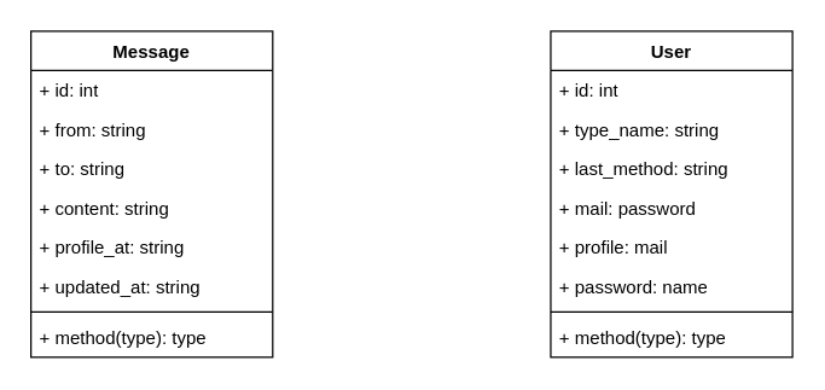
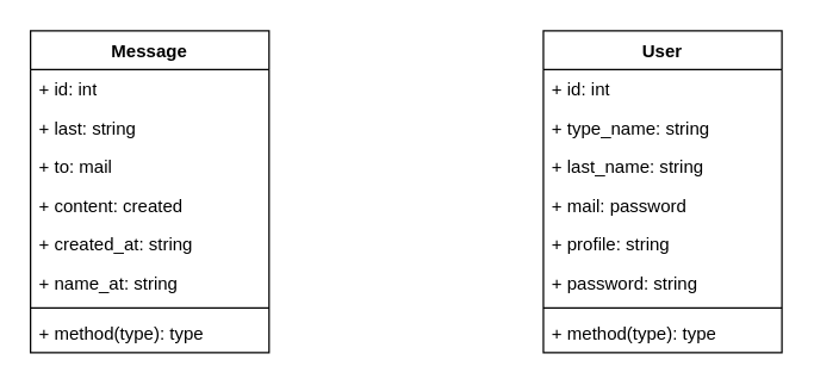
  <mxCell id="0" />
  <mxCell id="1" parent="0" />
  <mxCell id="2" value="User" style="swimlane;fontStyle=1;align=center;verticalAlign=top;childLayout=stackLayout;horizontal=1;startSize=26;horizontalStack=0;resizeParent=1;resizeParentMax=0;resizeLast=0;collapsible=1;marginBottom=0;whiteSpace=wrap;html=1;" vertex="1" parent="1"><mxGeometry x="364" y="20" width="160" height="216" as="geometry" /></mxCell>
  <mxCell id="3" value="&lt;div&gt;+ id: int&lt;/div&gt;" style="text;strokeColor=none;fillColor=none;align=left;verticalAlign=top;spacingLeft=4;spacingRight=4;overflow=hidden;rotatable=0;points=[[0,0.5],[1,0.5]];portConstraint=eastwest;whiteSpace=wrap;html=1;" vertex="1" parent="2"><mxGeometry y="26" width="160" height="26" as="geometry" /></mxCell>
  <mxCell id="4" value="&lt;div&gt;+ type_name: string&lt;br&gt;&lt;/div&gt;" style="text;strokeColor=none;fillColor=none;align=left;verticalAlign=top;spacingLeft=4;spacingRight=4;overflow=hidden;rotatable=0;points=[[0,0.5],[1,0.5]];portConstraint=eastwest;whiteSpace=wrap;html=1;" vertex="1" parent="2"><mxGeometry y="52" width="160" height="26" as="geometry" /></mxCell>
- <mxCell id="5" value="&lt;div&gt;+ last_method: string&lt;br&gt;&lt;/div&gt;" style="text;strokeColor=none;fillColor=none;align=left;verticalAlign=top;spacingLeft=4;spacingRight=4;overflow=hidden;rotatable=0;points=[[0,0.5],[1,0.5]];portConstraint=eastwest;whiteSpace=wrap;html=1;" vertex="1" parent="2"><mxGeometry y="78" width="160" height="26" as="geometry" /></mxCell>
+ <mxCell id="5" value="&lt;div&gt;+ last_name: string&lt;br&gt;&lt;/div&gt;" style="text;strokeColor=none;fillColor=none;align=left;verticalAlign=top;spacingLeft=4;spacingRight=4;overflow=hidden;rotatable=0;points=[[0,0.5],[1,0.5]];portConstraint=eastwest;whiteSpace=wrap;html=1;" vertex="1" parent="2"><mxGeometry y="78" width="160" height="26" as="geometry" /></mxCell>
  <mxCell id="6" value="&lt;div&gt;+ mail: password&lt;br&gt;&lt;/div&gt;" style="text;strokeColor=none;fillColor=none;align=left;verticalAlign=top;spacingLeft=4;spacingRight=4;overflow=hidden;rotatable=0;points=[[0,0.5],[1,0.5]];portConstraint=eastwest;whiteSpace=wrap;html=1;" vertex="1" parent="2"><mxGeometry y="104" width="160" height="26" as="geometry" /></mxCell>
- <mxCell id="7" value="&lt;div&gt;+ profile: mail&lt;br&gt;&lt;/div&gt;" style="text;strokeColor=none;fillColor=none;align=left;verticalAlign=top;spacingLeft=4;spacingRight=4;overflow=hidden;rotatable=0;points=[[0,0.5],[1,0.5]];portConstraint=eastwest;whiteSpace=wrap;html=1;" vertex="1" parent="2"><mxGeometry y="130" width="160" height="26" as="geometry" /></mxCell>
- <mxCell id="8" value="&lt;div&gt;+ password: name&lt;br&gt;&lt;/div&gt;" style="text;strokeColor=none;fillColor=none;align=left;verticalAlign=top;spacingLeft=4;spacingRight=4;overflow=hidden;rotatable=0;points=[[0,0.5],[1,0.5]];portConstraint=eastwest;whiteSpace=wrap;html=1;" vertex="1" parent="2"><mxGeometry y="156" width="160" height="26" as="geometry" /></mxCell>
+ <mxCell id="7" value="&lt;div&gt;+ profile: string&lt;br&gt;&lt;/div&gt;" style="text;strokeColor=none;fillColor=none;align=left;verticalAlign=top;spacingLeft=4;spacingRight=4;overflow=hidden;rotatable=0;points=[[0,0.5],[1,0.5]];portConstraint=eastwest;whiteSpace=wrap;html=1;" vertex="1" parent="2"><mxGeometry y="130" width="160" height="26" as="geometry" /></mxCell>
+ <mxCell id="8" value="&lt;div&gt;+ password: string&lt;br&gt;&lt;/div&gt;" style="text;strokeColor=none;fillColor=none;align=left;verticalAlign=top;spacingLeft=4;spacingRight=4;overflow=hidden;rotatable=0;points=[[0,0.5],[1,0.5]];portConstraint=eastwest;whiteSpace=wrap;html=1;" vertex="1" parent="2"><mxGeometry y="156" width="160" height="26" as="geometry" /></mxCell>
  <mxCell id="9" value="" style="line;strokeWidth=1;fillColor=none;align=left;verticalAlign=middle;spacingTop=-1;spacingLeft=3;spacingRight=3;rotatable=0;labelPosition=right;points=[];portConstraint=eastwest;strokeColor=inherit;" vertex="1" parent="2"><mxGeometry y="182" width="160" height="8" as="geometry" /></mxCell>
  <mxCell id="10" value="+ method(type): type" style="text;strokeColor=none;fillColor=none;align=left;verticalAlign=top;spacingLeft=4;spacingRight=4;overflow=hidden;rotatable=0;points=[[0,0.5],[1,0.5]];portConstraint=eastwest;whiteSpace=wrap;html=1;" vertex="1" parent="2"><mxGeometry y="190" width="160" height="26" as="geometry" /></mxCell>
  <mxCell id="11" value="Message" style="swimlane;fontStyle=1;align=center;verticalAlign=top;childLayout=stackLayout;horizontal=1;startSize=26;horizontalStack=0;resizeParent=1;resizeParentMax=0;resizeLast=0;collapsible=1;marginBottom=0;whiteSpace=wrap;html=1;" vertex="1" parent="1"><mxGeometry x="20" y="20" width="160" height="216" as="geometry" /></mxCell>
  <mxCell id="12" value="&lt;div&gt;+ id: int&lt;/div&gt;" style="text;strokeColor=none;fillColor=none;align=left;verticalAlign=top;spacingLeft=4;spacingRight=4;overflow=hidden;rotatable=0;points=[[0,0.5],[1,0.5]];portConstraint=eastwest;whiteSpace=wrap;html=1;" vertex="1" parent="11"><mxGeometry y="26" width="160" height="26" as="geometry" /></mxCell>
- <mxCell id="13" value="&lt;div&gt;+ from: string&lt;br&gt;&lt;/div&gt;" style="text;strokeColor=none;fillColor=none;align=left;verticalAlign=top;spacingLeft=4;spacingRight=4;overflow=hidden;rotatable=0;points=[[0,0.5],[1,0.5]];portConstraint=eastwest;whiteSpace=wrap;html=1;" vertex="1" parent="11"><mxGeometry y="52" width="160" height="26" as="geometry" /></mxCell>
- <mxCell id="14" value="&lt;div&gt;+ to: string&lt;br&gt;&lt;/div&gt;" style="text;strokeColor=none;fillColor=none;align=left;verticalAlign=top;spacingLeft=4;spacingRight=4;overflow=hidden;rotatable=0;points=[[0,0.5],[1,0.5]];portConstraint=eastwest;whiteSpace=wrap;html=1;" vertex="1" parent="11"><mxGeometry y="78" width="160" height="26" as="geometry" /></mxCell>
- <mxCell id="15" value="&lt;div&gt;+ content: string&lt;br&gt;&lt;/div&gt;" style="text;strokeColor=none;fillColor=none;align=left;verticalAlign=top;spacingLeft=4;spacingRight=4;overflow=hidden;rotatable=0;points=[[0,0.5],[1,0.5]];portConstraint=eastwest;whiteSpace=wrap;html=1;" vertex="1" parent="11"><mxGeometry y="104" width="160" height="26" as="geometry" /></mxCell>
- <mxCell id="16" value="&lt;div&gt;+ profile_at: string&lt;br&gt;&lt;/div&gt;" style="text;strokeColor=none;fillColor=none;align=left;verticalAlign=top;spacingLeft=4;spacingRight=4;overflow=hidden;rotatable=0;points=[[0,0.5],[1,0.5]];portConstraint=eastwest;whiteSpace=wrap;html=1;" vertex="1" parent="11"><mxGeometry y="130" width="160" height="26" as="geometry" /></mxCell>
- <mxCell id="17" value="&lt;div&gt;+ updated_at: string&lt;br&gt;&lt;/div&gt;" style="text;strokeColor=none;fillColor=none;align=left;verticalAlign=top;spacingLeft=4;spacingRight=4;overflow=hidden;rotatable=0;points=[[0,0.5],[1,0.5]];portConstraint=eastwest;whiteSpace=wrap;html=1;" vertex="1" parent="11"><mxGeometry y="156" width="160" height="26" as="geometry" /></mxCell>
+ <mxCell id="13" value="&lt;div&gt;+ last: string&lt;br&gt;&lt;/div&gt;" style="text;strokeColor=none;fillColor=none;align=left;verticalAlign=top;spacingLeft=4;spacingRight=4;overflow=hidden;rotatable=0;points=[[0,0.5],[1,0.5]];portConstraint=eastwest;whiteSpace=wrap;html=1;" vertex="1" parent="11"><mxGeometry y="52" width="160" height="26" as="geometry" /></mxCell>
+ <mxCell id="14" value="&lt;div&gt;+ to: mail&lt;br&gt;&lt;/div&gt;" style="text;strokeColor=none;fillColor=none;align=left;verticalAlign=top;spacingLeft=4;spacingRight=4;overflow=hidden;rotatable=0;points=[[0,0.5],[1,0.5]];portConstraint=eastwest;whiteSpace=wrap;html=1;" vertex="1" parent="11"><mxGeometry y="78" width="160" height="26" as="geometry" /></mxCell>
+ <mxCell id="15" value="&lt;div&gt;+ content: created&lt;br&gt;&lt;/div&gt;" style="text;strokeColor=none;fillColor=none;align=left;verticalAlign=top;spacingLeft=4;spacingRight=4;overflow=hidden;rotatable=0;points=[[0,0.5],[1,0.5]];portConstraint=eastwest;whiteSpace=wrap;html=1;" vertex="1" parent="11"><mxGeometry y="104" width="160" height="26" as="geometry" /></mxCell>
+ <mxCell id="16" value="&lt;div&gt;+ created_at: string&lt;br&gt;&lt;/div&gt;" style="text;strokeColor=none;fillColor=none;align=left;verticalAlign=top;spacingLeft=4;spacingRight=4;overflow=hidden;rotatable=0;points=[[0,0.5],[1,0.5]];portConstraint=eastwest;whiteSpace=wrap;html=1;" vertex="1" parent="11"><mxGeometry y="130" width="160" height="26" as="geometry" /></mxCell>
+ <mxCell id="17" value="&lt;div&gt;+ name_at: string&lt;br&gt;&lt;/div&gt;" style="text;strokeColor=none;fillColor=none;align=left;verticalAlign=top;spacingLeft=4;spacingRight=4;overflow=hidden;rotatable=0;points=[[0,0.5],[1,0.5]];portConstraint=eastwest;whiteSpace=wrap;html=1;" vertex="1" parent="11"><mxGeometry y="156" width="160" height="26" as="geometry" /></mxCell>
  <mxCell id="18" value="" style="line;strokeWidth=1;fillColor=none;align=left;verticalAlign=middle;spacingTop=-1;spacingLeft=3;spacingRight=3;rotatable=0;labelPosition=right;points=[];portConstraint=eastwest;strokeColor=inherit;" vertex="1" parent="11"><mxGeometry y="182" width="160" height="8" as="geometry" /></mxCell>
  <mxCell id="19" value="+ method(type): type" style="text;strokeColor=none;fillColor=none;align=left;verticalAlign=top;spacingLeft=4;spacingRight=4;overflow=hidden;rotatable=0;points=[[0,0.5],[1,0.5]];portConstraint=eastwest;whiteSpace=wrap;html=1;" vertex="1" parent="11"><mxGeometry y="190" width="160" height="26" as="geometry" /></mxCell>
